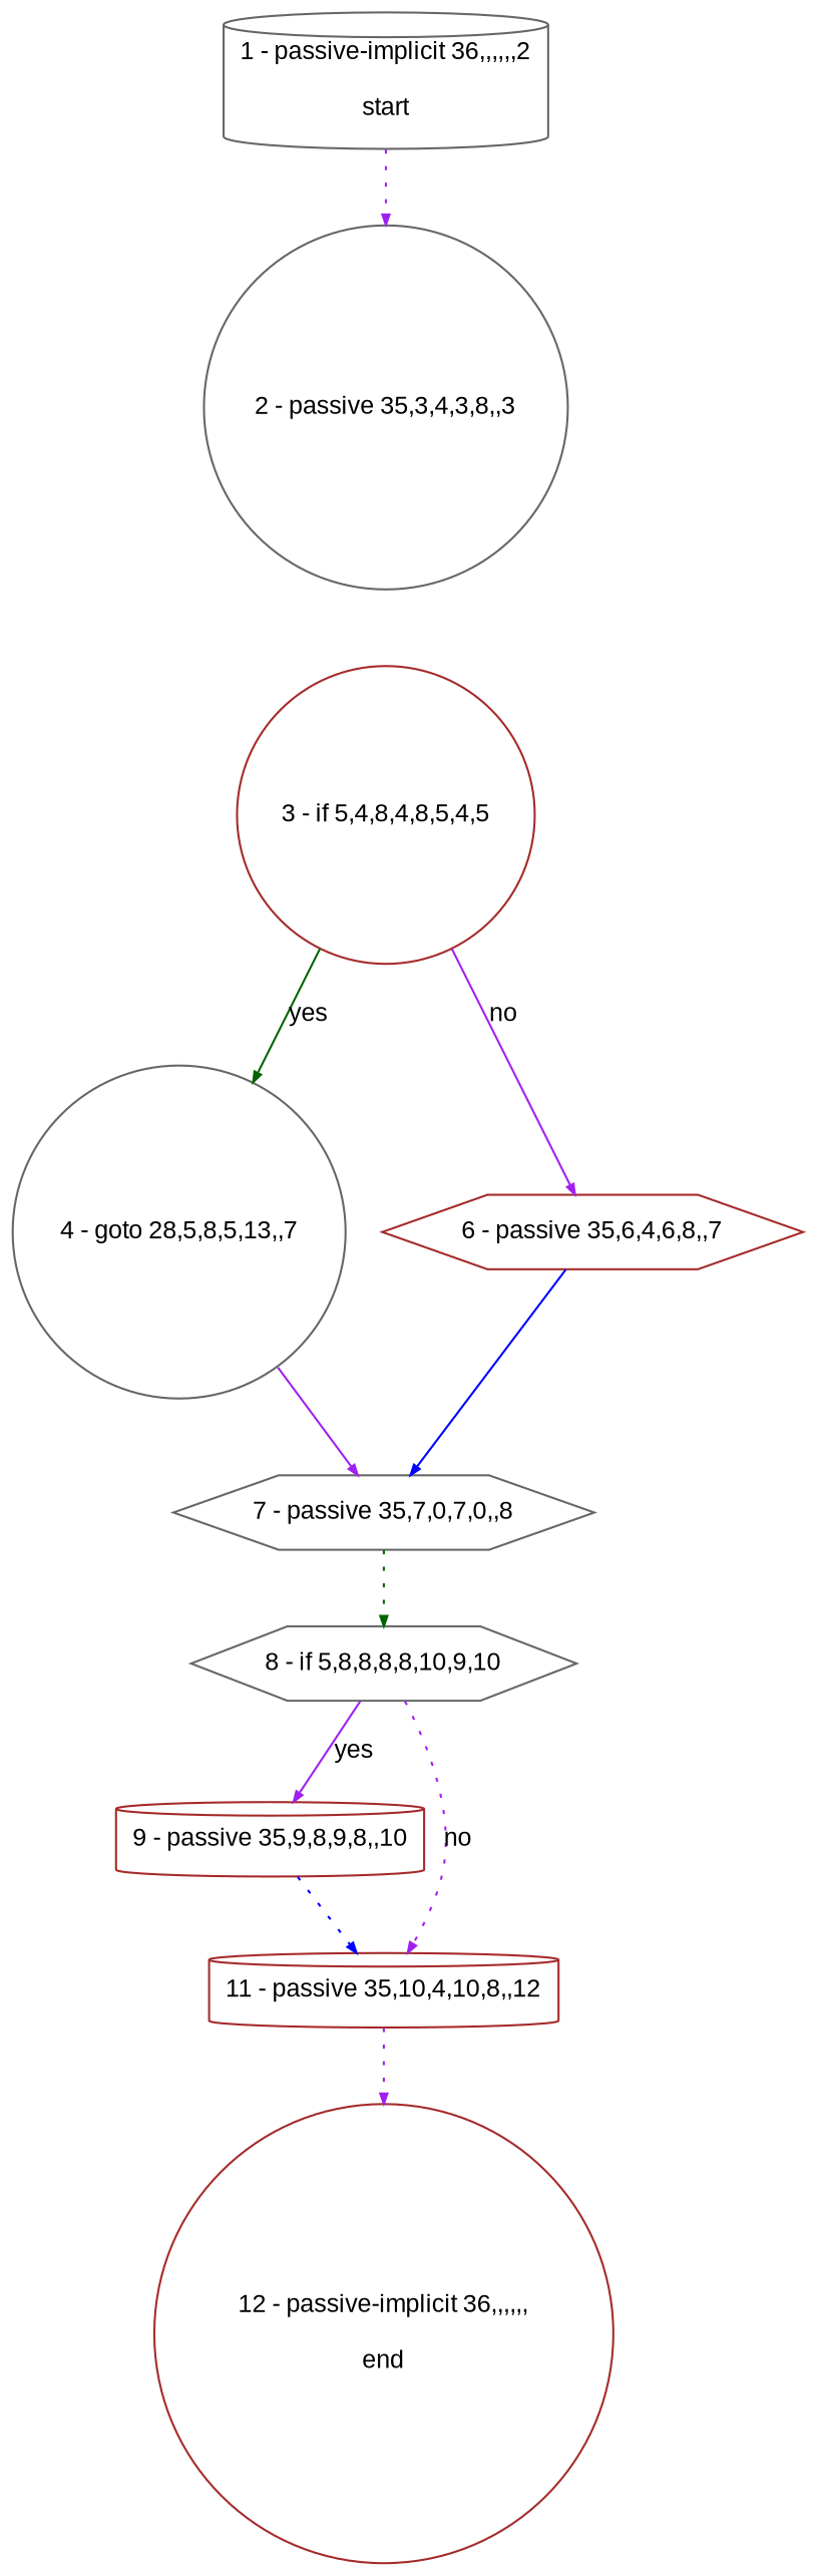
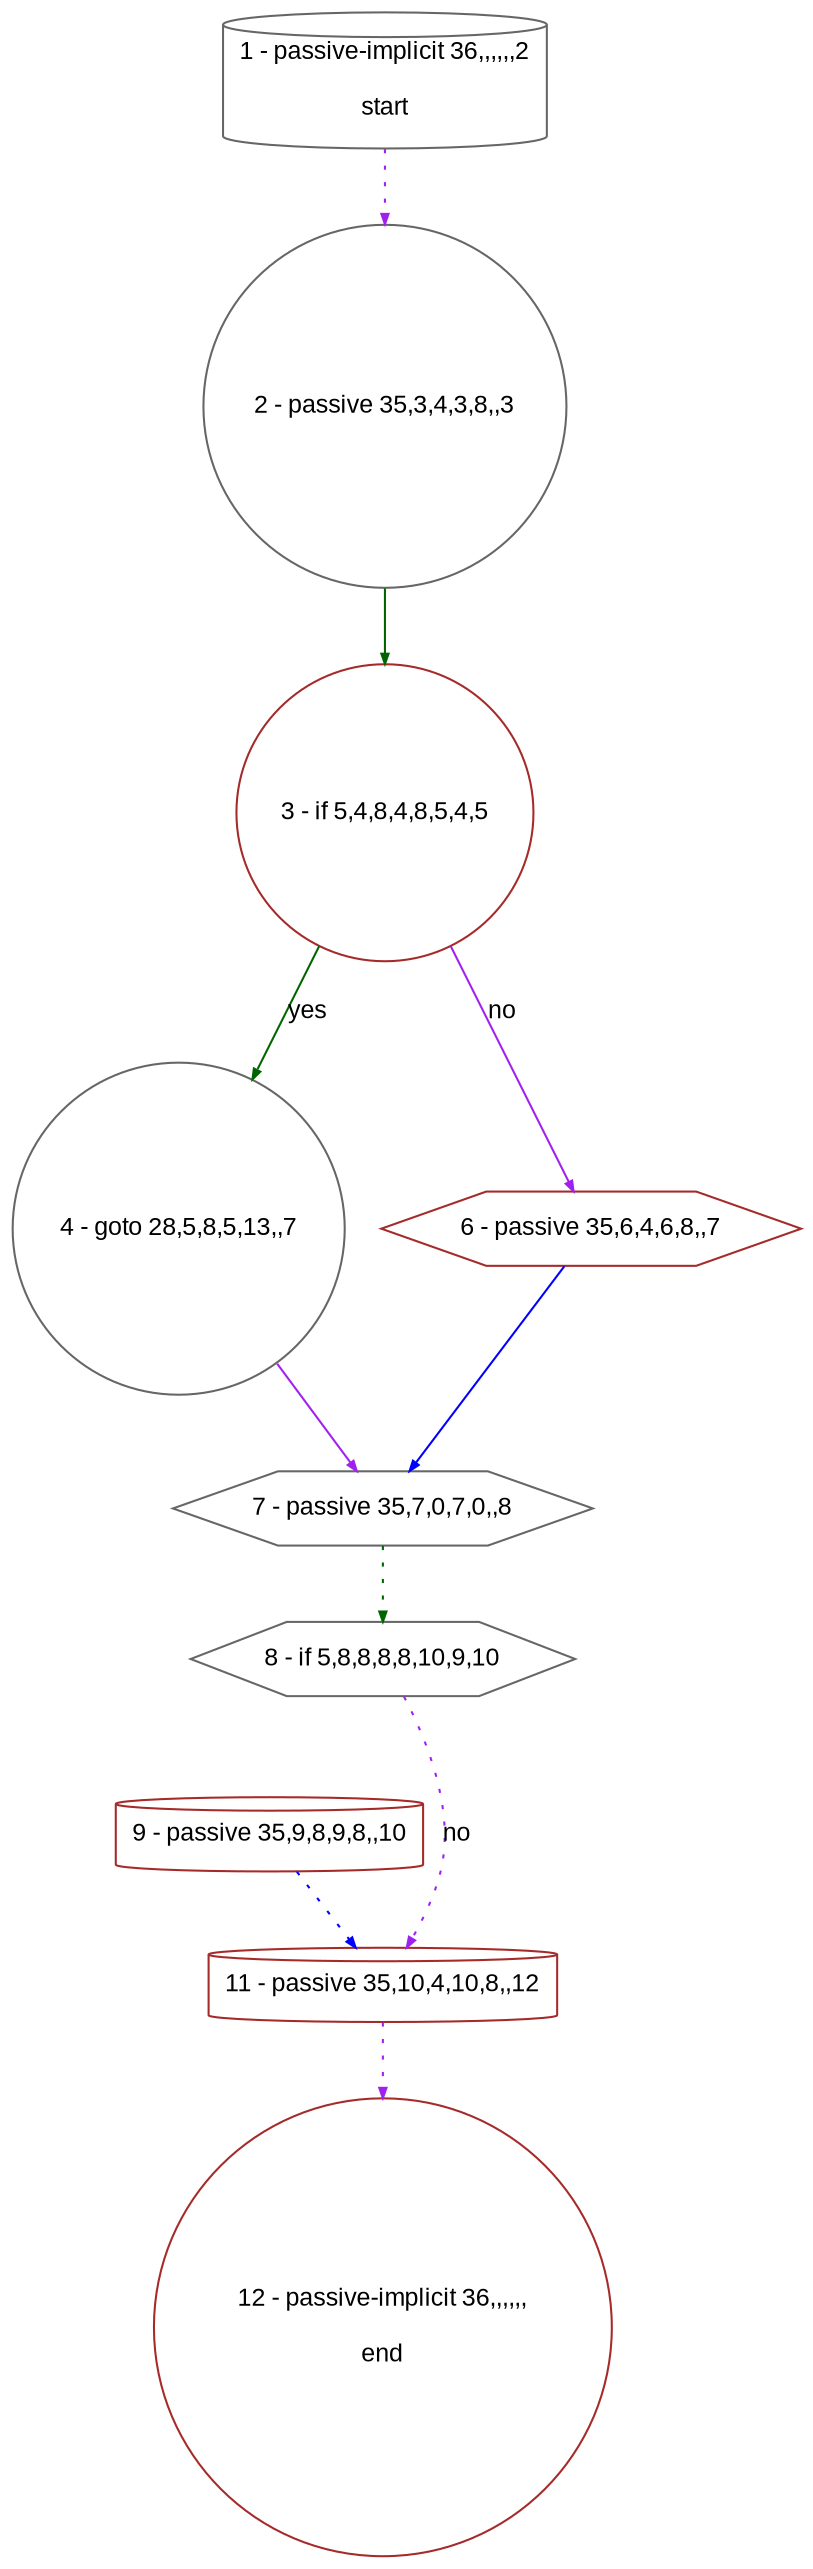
  digraph {
    bgcolor=white
    compound=true
    fillcolor="#FFFFCC"
    fontname=Arial
    fontsize=12
    pack=true
    packmode=clust
    style="rounded,filled"
    node [color=gray40 compound=true fillcolor="#ffffff" fixedsize=false fontname=Arial fontsize=12 node_initialized=no shape=circle style=filled]
    edge [arrowhead=normal arrowsize=0.5 arrowtail=none color=purple compound=true dir=forward fontcolor=black fontname=Arial fontsize=12 style=solid]
    n1 [label="2 - passive 35,3,4,3,8,,3"]
    n2 [color=brown label="3 - if 5,4,8,4,8,5,4,5"]
    n3 [label="4 - goto 28,5,8,5,13,,7"]
    n4 [color=brown label="6 - passive 35,6,4,6,8,,7" shape=hexagon]
    n5 [label="1 - passive-implicit 36,,,,,,2\n\nstart" shape=cylinder]
    n6 [label="7 - passive 35,7,0,7,0,,8" shape=hexagon]
    n7 [label="8 - if 5,8,8,8,8,10,9,10" shape=hexagon]
    n8 [color=brown label="9 - passive 35,9,8,9,8,,10" shape=cylinder]
    n9 [color=brown label="11 - passive 35,10,4,10,8,,12" shape=cylinder]
    n10 [color=brown label="12 - passive-implicit 36,,,,,,\n\nend"]
+   n1 -> n2 [color=darkgreen]
    n2 -> n3 [color=darkgreen label=yes]
    n2 -> n4 [label=no]
    n3 -> n6
    n4 -> n6 [color=blue]
    n5 -> n1 [style=dotted]
    n6 -> n7 [color=darkgreen style=dotted]
-   n7 -> n8 [label=yes]
    n7 -> n9 [label=no style=dotted]
    n8 -> n9 [color=blue style=dotted]
    n9 -> n10 [style=dotted]
  }
